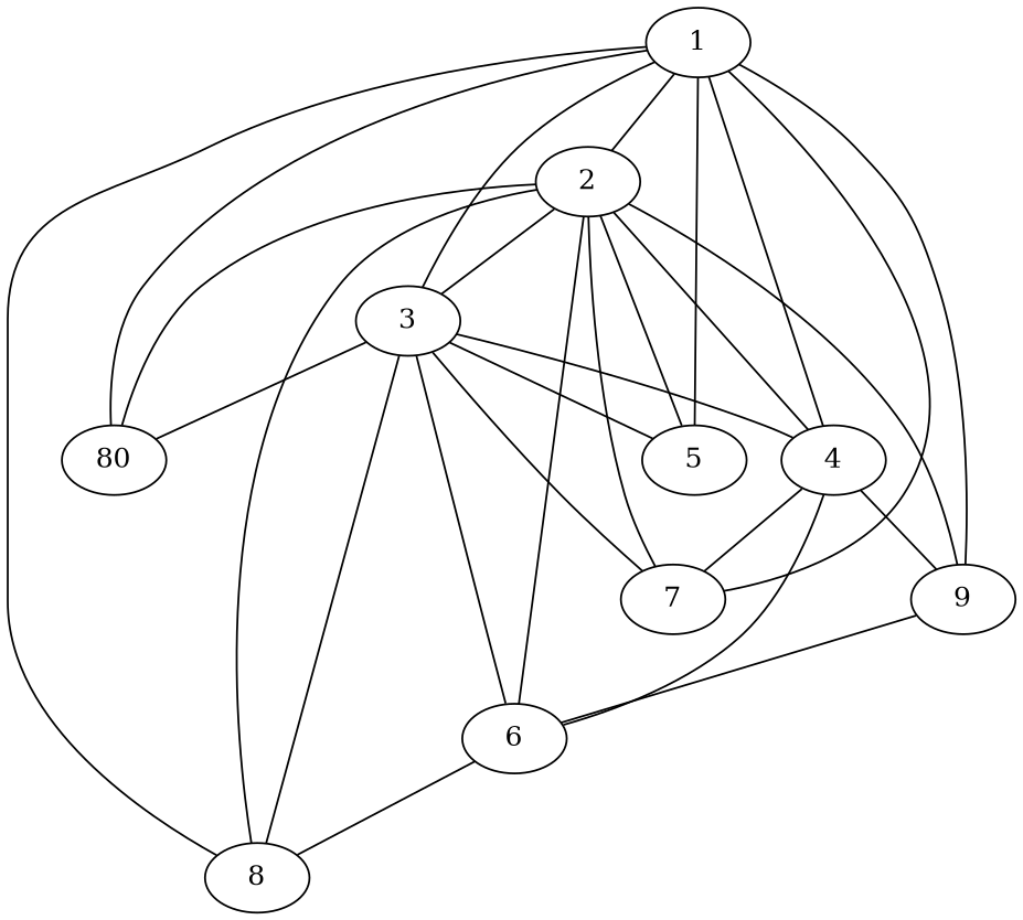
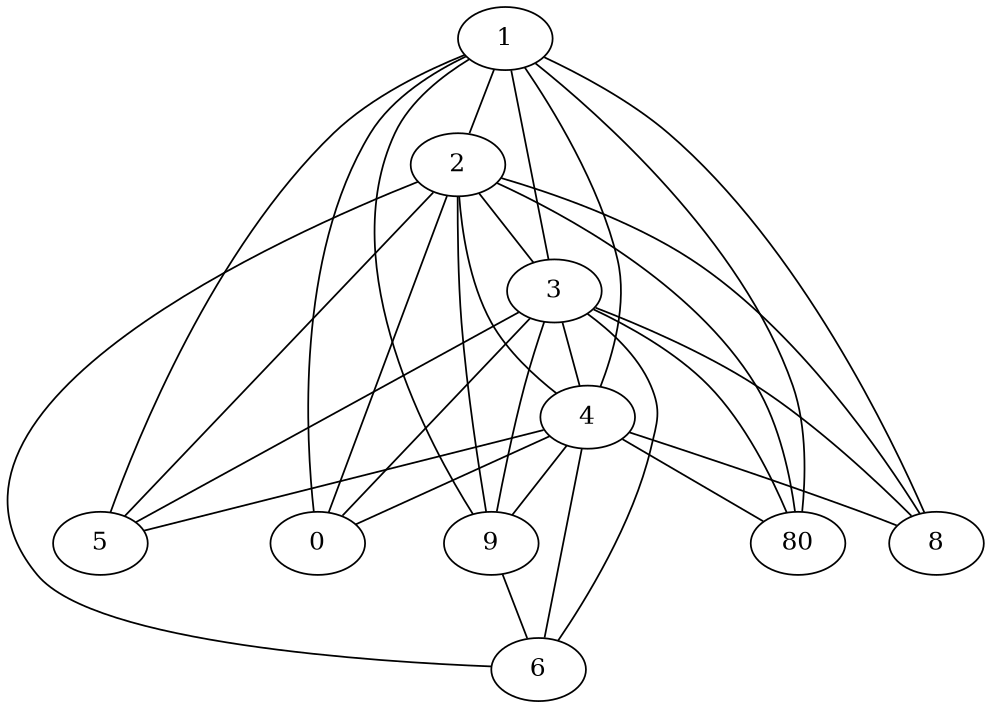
  graph {
    fontname="DejaVu Serif"
    node [cluster=1 fontname="DejaVu Serif"]
    edge [fontname="DejaVu Serif"]
    n1 [label=1]
    n2 [label=2]
    n3 [label=3]
    n4 [label=4]
    n5 [cluster=2 label=5]
-   n6 [cluster=4 label=7]
+   n6 [cluster=4 label=0]
    n7 [cluster=5 label=8]
    n8 [cluster=6 label=9]
    n9 [cluster=7 label=80]
    n10 [cluster=3 label=6]
    n1 -- n2
    n1 -- n3
    n1 -- n4
    n1 -- n5
    n1 -- n6
    n1 -- n7
    n1 -- n8
    n1 -- n9
    n2 -- n3
    n2 -- n4
    n2 -- n5
    n2 -- n6
    n2 -- n7
    n2 -- n8
    n2 -- n9
    n2 -- n10
    n3 -- n4
    n3 -- n5
    n3 -- n6
    n3 -- n7
+   n3 -- n8
    n3 -- n9
    n3 -- n10
+   n4 -- n5
    n4 -- n6
-   n10 -- n7
+   n4 -- n7
    n4 -- n8
+   n4 -- n9
    n4 -- n10
    n8 -- n10
  }
